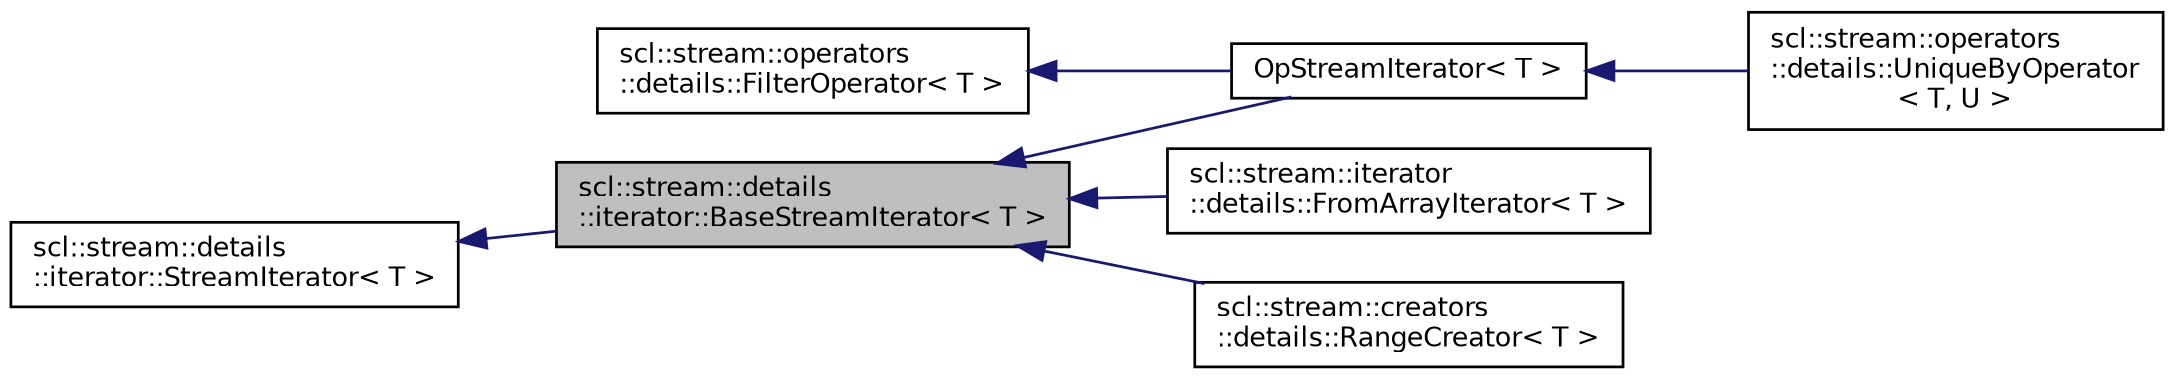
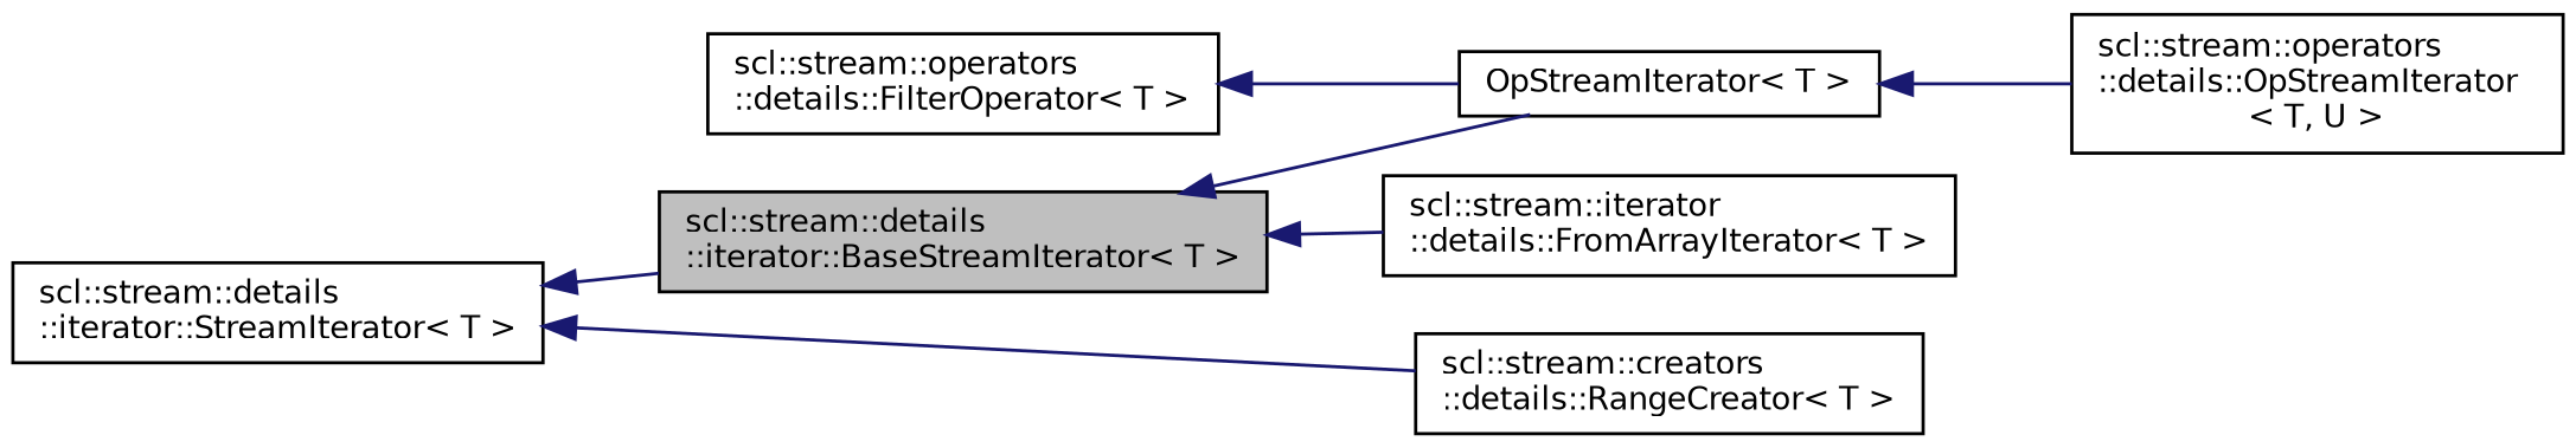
  digraph {
    rankdir=LR
    node [color=black fillcolor=white fontname=Helvetica fontsize=10 shape=record style=filled]
    edge [color=midnightblue dir=back fontname=Helvetica fontsize=10 labelfontname=Helvetica labelfontsize=10 style=solid]
    n1 [fillcolor=grey75 fontcolor=black height=0.2 label="scl::stream::details\l::iterator::BaseStreamIterator\< T \>" width=0.4]
    n2 [height=0.2 label="OpStreamIterator\< T \>" width=0.4]
    n3 [height=0.2 label="scl::stream::iterator\l::details::FromArrayIterator\< T \>" width=0.4]
    n4 [height=0.2 label="scl::stream::creators\l::details::RangeCreator\< T \>" width=0.4]
-   n5 [height=0.2 label="scl::stream::operators\l::details::UniqueByOperator\l\< T, U \>" width=0.4]
+   n5 [height=0.2 label="scl::stream::operators\l::details::OpStreamIterator\l\< T, U \>" width=0.4]
    n6 [height=0.2 label="scl::stream::details\l::iterator::StreamIterator\< T \>" width=0.4]
    n7 [height=0.2 label="scl::stream::operators\l::details::FilterOperator\< T \>" width=0.4]
    n1 -> n2
    n1 -> n3
-   n1 -> n4
+   n6 -> n4
    n2 -> n5
    n6 -> n1
    n7 -> n2
  }
